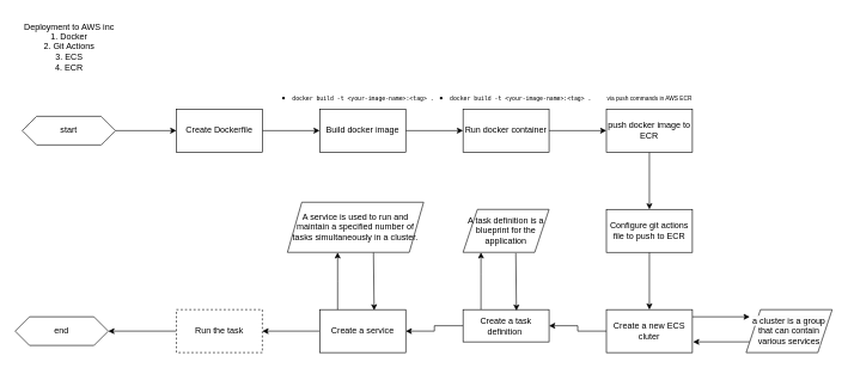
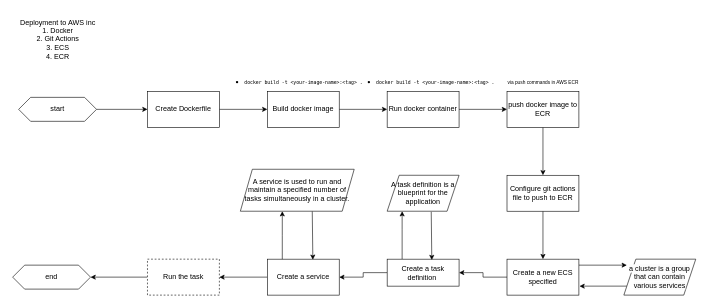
  <mxCell id="0" />
  <mxCell id="1" parent="0" />
  <mxCell id="2" value="Deployment to AWS inc&lt;div&gt;1. Docker&lt;/div&gt;&lt;div&gt;2. Git Actions&lt;/div&gt;&lt;div&gt;3. ECS&lt;/div&gt;&lt;div&gt;4. ECR&lt;/div&gt;" style="text;html=1;align=center;verticalAlign=middle;resizable=0;points=[];autosize=1;strokeColor=none;fillColor=none;" parent="1" vertex="1"><mxGeometry x="20" y="20" width="150" height="90" as="geometry" /></mxCell>
  <mxCell id="3" value="" style="edgeStyle=orthogonalEdgeStyle;rounded=0;orthogonalLoop=1;jettySize=auto;html=1;" parent="1" source="4" target="6" edge="1"><mxGeometry relative="1" as="geometry" /></mxCell>
  <mxCell id="4" value="start" style="shape=hexagon;perimeter=hexagonPerimeter2;whiteSpace=wrap;html=1;fixedSize=1;" parent="1" vertex="1"><mxGeometry x="30" y="162" width="130" height="40" as="geometry" /></mxCell>
  <mxCell id="5" value="" style="edgeStyle=orthogonalEdgeStyle;rounded=0;orthogonalLoop=1;jettySize=auto;html=1;" parent="1" source="6" target="8" edge="1"><mxGeometry relative="1" as="geometry" /></mxCell>
  <mxCell id="6" value="Create Dockerfile" style="whiteSpace=wrap;html=1;" parent="1" vertex="1"><mxGeometry x="245" y="152" width="120" height="60" as="geometry" /></mxCell>
  <mxCell id="7" value="" style="edgeStyle=orthogonalEdgeStyle;rounded=0;orthogonalLoop=1;jettySize=auto;html=1;" edge="1" parent="1" source="8" target="11"><mxGeometry relative="1" as="geometry" /></mxCell>
  <mxCell id="8" value="Build docker image" style="whiteSpace=wrap;html=1;" parent="1" vertex="1"><mxGeometry x="445" y="152" width="120" height="60" as="geometry" /></mxCell>
  <mxCell id="9" value="&lt;ul&gt;&lt;li&gt;&lt;pre class=&quot;!overflow-visible&quot;&gt;&lt;div class=&quot;contain-inline-size rounded-md border-[0.5px] border-token-border-medium relative bg-token-sidebar-surface-primary dark:bg-gray-950&quot;&gt;&lt;div class=&quot;overflow-y-auto p-4&quot; dir=&quot;ltr&quot;&gt;&lt;code class=&quot;!whitespace-pre hljs language-bash&quot;&gt;&lt;font style=&quot;font-size: 8px;&quot;&gt;docker build -t &amp;lt;your-image-name&amp;gt;:&amp;lt;tag&amp;gt; .&lt;/font&gt;&lt;br&gt;&lt;/code&gt;&lt;/div&gt;&lt;/div&gt;&lt;/pre&gt;&lt;/li&gt;&lt;/ul&gt;&lt;h3&gt;&lt;/h3&gt;" style="text;whiteSpace=wrap;html=1;" vertex="1" parent="1"><mxGeometry x="365" y="110" width="240" height="30" as="geometry" /></mxCell>
  <mxCell id="10" value="" style="edgeStyle=orthogonalEdgeStyle;rounded=0;orthogonalLoop=1;jettySize=auto;html=1;" edge="1" parent="1" source="11" target="14"><mxGeometry relative="1" as="geometry" /></mxCell>
  <mxCell id="11" value="Run docker container" style="whiteSpace=wrap;html=1;" vertex="1" parent="1"><mxGeometry x="645" y="152" width="120" height="60" as="geometry" /></mxCell>
  <mxCell id="12" value="&lt;ul&gt;&lt;li&gt;&lt;pre class=&quot;!overflow-visible&quot;&gt;&lt;div class=&quot;contain-inline-size rounded-md border-[0.5px] border-token-border-medium relative bg-token-sidebar-surface-primary dark:bg-gray-950&quot;&gt;&lt;div class=&quot;overflow-y-auto p-4&quot; dir=&quot;ltr&quot;&gt;&lt;code class=&quot;!whitespace-pre hljs language-bash&quot;&gt;&lt;font style=&quot;font-size: 8px;&quot;&gt;docker build -t &amp;lt;your-image-name&amp;gt;:&amp;lt;tag&amp;gt; .&lt;/font&gt;&lt;br&gt;&lt;/code&gt;&lt;/div&gt;&lt;/div&gt;&lt;/pre&gt;&lt;/li&gt;&lt;/ul&gt;&lt;h3&gt;&lt;/h3&gt;" style="text;whiteSpace=wrap;html=1;" vertex="1" parent="1"><mxGeometry x="585" y="110" width="240" height="30" as="geometry" /></mxCell>
  <mxCell id="13" value="" style="edgeStyle=orthogonalEdgeStyle;rounded=0;orthogonalLoop=1;jettySize=auto;html=1;" edge="1" parent="1" source="14" target="17"><mxGeometry relative="1" as="geometry" /></mxCell>
  <mxCell id="14" value="push docker image to ECR" style="whiteSpace=wrap;html=1;" vertex="1" parent="1"><mxGeometry x="845" y="152" width="120" height="60" as="geometry" /></mxCell>
  <mxCell id="15" value="&lt;font style=&quot;font-size: 8px;&quot;&gt;via push commands in AWS ECR&lt;/font&gt;" style="text;html=1;align=center;verticalAlign=middle;resizable=0;points=[];autosize=1;strokeColor=none;fillColor=none;" vertex="1" parent="1"><mxGeometry x="835" y="122" width="140" height="30" as="geometry" /></mxCell>
  <mxCell id="16" value="" style="edgeStyle=orthogonalEdgeStyle;rounded=0;orthogonalLoop=1;jettySize=auto;html=1;" edge="1" parent="1" source="17" target="21"><mxGeometry relative="1" as="geometry" /></mxCell>
  <mxCell id="17" value="Configure git actions file to push to ECR" style="whiteSpace=wrap;html=1;" vertex="1" parent="1"><mxGeometry x="845" y="292" width="120" height="60" as="geometry" /></mxCell>
  <mxCell id="18" value="" style="edgeStyle=orthogonalEdgeStyle;rounded=0;orthogonalLoop=1;jettySize=auto;html=1;" edge="1" parent="1" source="21" target="24"><mxGeometry relative="1" as="geometry" /></mxCell>
  <mxCell id="19" value="" style="edgeStyle=orthogonalEdgeStyle;rounded=0;orthogonalLoop=1;jettySize=auto;html=1;exitX=0;exitY=0.75;exitDx=0;exitDy=0;" edge="1" parent="1"><mxGeometry relative="1" as="geometry"><mxPoint x="1045" y="477" as="sourcePoint" /><mxPoint x="966" y="477" as="targetPoint" /><Array as="points" /></mxGeometry></mxCell>
  <mxCell id="20" value="" style="edgeStyle=orthogonalEdgeStyle;rounded=0;orthogonalLoop=1;jettySize=auto;html=1;" edge="1" parent="1"><mxGeometry relative="1" as="geometry"><mxPoint x="965" y="442" as="sourcePoint" /><mxPoint x="1045" y="442" as="targetPoint" /></mxGeometry></mxCell>
- <mxCell id="21" value="Create a new ECS cluter" style="whiteSpace=wrap;html=1;" vertex="1" parent="1"><mxGeometry x="845" y="432" width="120" height="60" as="geometry" /></mxCell>
+ <mxCell id="21" value="Create a new ECS specified" style="whiteSpace=wrap;html=1;" vertex="1" parent="1"><mxGeometry x="845" y="432" width="120" height="60" as="geometry" /></mxCell>
  <mxCell id="22" value="" style="edgeStyle=orthogonalEdgeStyle;rounded=0;orthogonalLoop=1;jettySize=auto;html=1;" edge="1" parent="1" source="24" target="26"><mxGeometry relative="1" as="geometry" /></mxCell>
  <mxCell id="23" value="" style="edgeStyle=orthogonalEdgeStyle;rounded=0;orthogonalLoop=1;jettySize=auto;html=1;" edge="1" parent="1" source="24" target="27"><mxGeometry relative="1" as="geometry"><Array as="points"><mxPoint x="670" y="382" /><mxPoint x="670" y="382" /></Array></mxGeometry></mxCell>
  <mxCell id="24" value="Create a task definition&amp;nbsp;" style="whiteSpace=wrap;html=1;" vertex="1" parent="1"><mxGeometry x="645" y="432" width="120" height="45" as="geometry" /></mxCell>
  <mxCell id="25" value="" style="edgeStyle=orthogonalEdgeStyle;rounded=0;orthogonalLoop=1;jettySize=auto;html=1;" edge="1" parent="1" source="26" target="34"><mxGeometry relative="1" as="geometry" /></mxCell>
  <mxCell id="26" value="Create a service" style="whiteSpace=wrap;html=1;" vertex="1" parent="1"><mxGeometry x="445" y="432" width="120" height="60" as="geometry" /></mxCell>
  <mxCell id="27" value="A task definition is a blueprint for the application" style="shape=parallelogram;perimeter=parallelogramPerimeter;whiteSpace=wrap;html=1;fixedSize=1;" vertex="1" parent="1"><mxGeometry x="645" y="292" width="120" height="60" as="geometry" /></mxCell>
  <mxCell id="28" value="&lt;meta charset=&quot;utf-8&quot;&gt;&lt;span style=&quot;color: rgb(0, 0, 0); font-family: Helvetica; font-size: 12px; font-style: normal; font-variant-ligatures: normal; font-variant-caps: normal; font-weight: 400; letter-spacing: normal; orphans: 2; text-align: center; text-indent: 0px; text-transform: none; widows: 2; word-spacing: 0px; -webkit-text-stroke-width: 0px; white-space: normal; background-color: rgb(251, 251, 251); text-decoration-thickness: initial; text-decoration-style: initial; text-decoration-color: initial; display: inline !important; float: none;&quot;&gt;a cluster is a group that can contain various services&lt;/span&gt;" style="shape=parallelogram;perimeter=parallelogramPerimeter;whiteSpace=wrap;html=1;fixedSize=1;" vertex="1" parent="1"><mxGeometry x="1040" y="432" width="120" height="60" as="geometry" /></mxCell>
  <mxCell id="29" value="" style="endArrow=classic;html=1;rounded=0;exitX=0.613;exitY=1.017;exitDx=0;exitDy=0;exitPerimeter=0;entryX=0.621;entryY=0.032;entryDx=0;entryDy=0;entryPerimeter=0;" edge="1" parent="1" source="27" target="24"><mxGeometry width="50" height="50" relative="1" as="geometry"><mxPoint x="590" y="532" as="sourcePoint" /><mxPoint x="640" y="482" as="targetPoint" /></mxGeometry></mxCell>
  <mxCell id="30" value="" style="edgeStyle=orthogonalEdgeStyle;rounded=0;orthogonalLoop=1;jettySize=auto;html=1;" edge="1" parent="1"><mxGeometry relative="1" as="geometry"><mxPoint x="470" y="432" as="sourcePoint" /><mxPoint x="470" y="352" as="targetPoint" /><Array as="points"><mxPoint x="470" y="392" /><mxPoint x="470" y="392" /></Array></mxGeometry></mxCell>
  <mxCell id="31" value="" style="endArrow=classic;html=1;rounded=0;exitX=0.613;exitY=1.017;exitDx=0;exitDy=0;exitPerimeter=0;entryX=0.621;entryY=0.032;entryDx=0;entryDy=0;entryPerimeter=0;" edge="1" parent="1"><mxGeometry width="50" height="50" relative="1" as="geometry"><mxPoint x="520" y="352" as="sourcePoint" /><mxPoint x="521" y="433" as="targetPoint" /></mxGeometry></mxCell>
  <mxCell id="32" value="A service is used to run and maintain a specified number of tasks simultaneously in a cluster." style="shape=parallelogram;perimeter=parallelogramPerimeter;whiteSpace=wrap;html=1;fixedSize=1;" vertex="1" parent="1"><mxGeometry x="400" y="282" width="190" height="70" as="geometry" /></mxCell>
  <mxCell id="33" value="" style="edgeStyle=orthogonalEdgeStyle;rounded=0;orthogonalLoop=1;jettySize=auto;html=1;" edge="1" parent="1" source="34" target="35"><mxGeometry relative="1" as="geometry" /></mxCell>
  <mxCell id="34" value="Run the task" style="whiteSpace=wrap;html=1;dashed=1;" vertex="1" parent="1"><mxGeometry x="245" y="432" width="120" height="60" as="geometry" /></mxCell>
  <mxCell id="35" value="end" style="shape=hexagon;perimeter=hexagonPerimeter2;whiteSpace=wrap;html=1;fixedSize=1;" vertex="1" parent="1"><mxGeometry x="20" y="442" width="130" height="40" as="geometry" /></mxCell>
